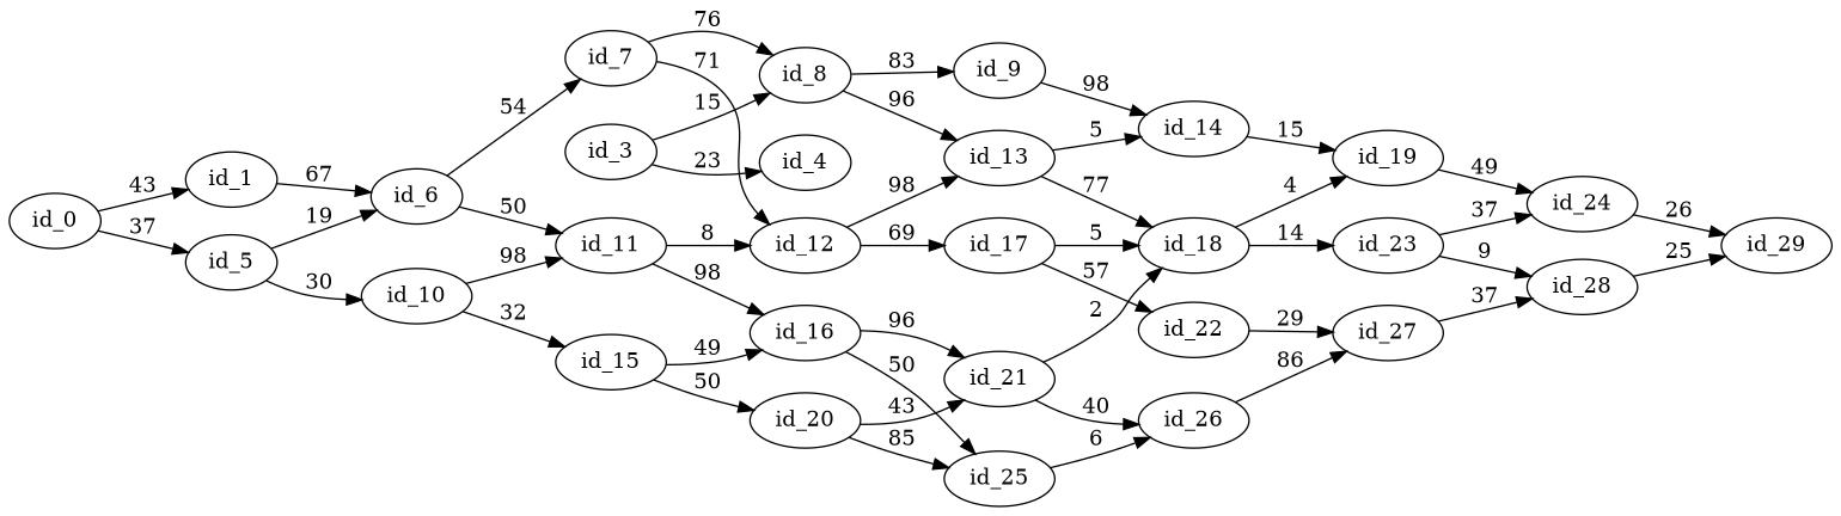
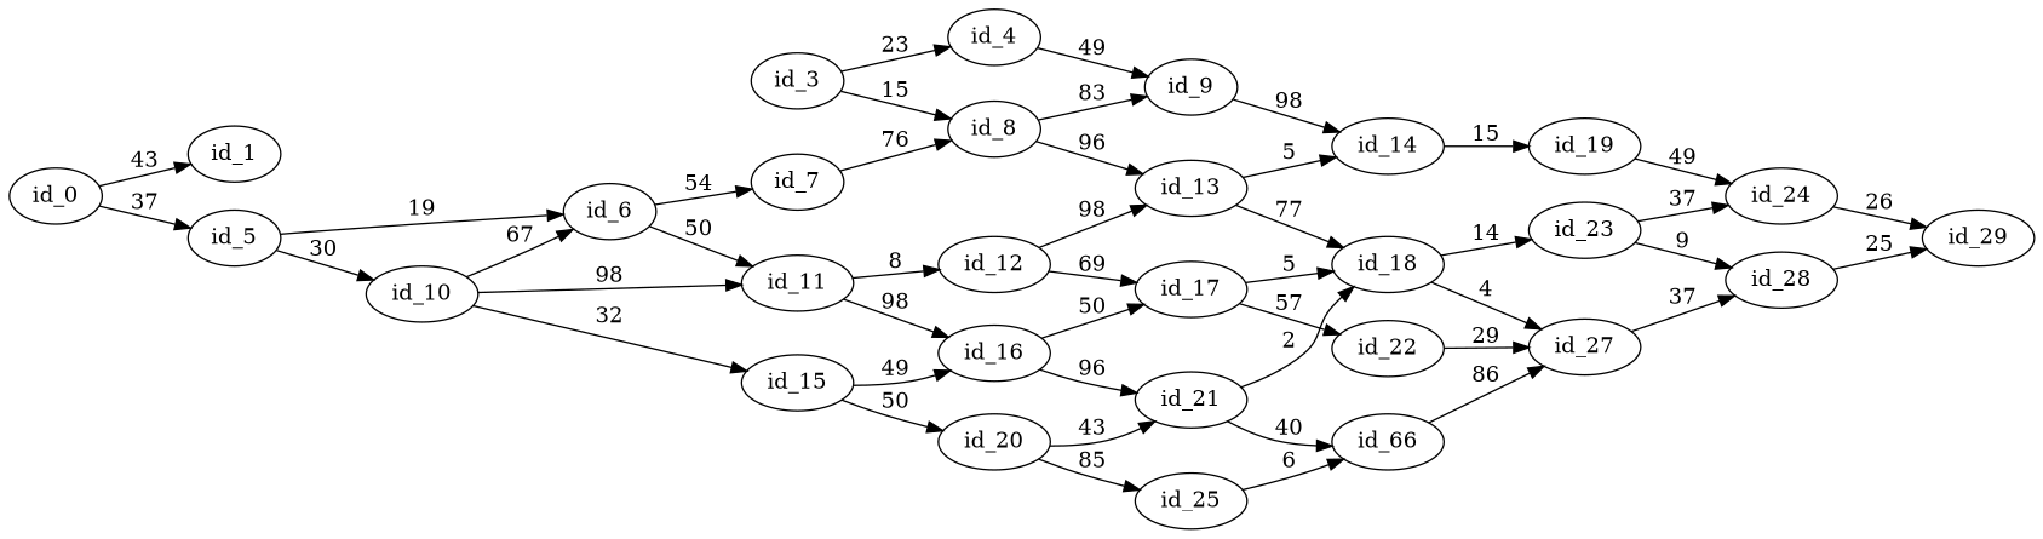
  digraph {
    rankdir=LR
    id_0
    id_1
    id_5
    id_6
    id_10
    id_7
    id_11
    id_3
    id_4
    id_8
    id_12
    id_9
    id_13
    id_14
    id_15
    id_16
    id_17
    id_18
    id_19
    id_20
    id_21
    id_22
    id_23
    id_24
    id_25
-   id_26
+   id_26 [label=id_66]
    id_27
    id_28
    id_29
    id_0 -> id_1 [label=43]
    id_0 -> id_5 [label=37]
-   id_1 -> id_6 [label=67]
+   id_10 -> id_6 [label=67]
    id_5 -> id_6 [label=19]
    id_5 -> id_10 [label=30]
    id_6 -> id_7 [label=54]
    id_6 -> id_11 [label=50]
    id_10 -> id_11 [label=98]
    id_10 -> id_15 [label=32]
    id_7 -> id_8 [label=76]
-   id_7 -> id_12 [label=71]
    id_11 -> id_12 [label=8]
    id_11 -> id_16 [label=98]
    id_3 -> id_4 [label=23]
    id_3 -> id_8 [label=15]
+   id_4 -> id_9 [label=49]
    id_8 -> id_9 [label=83]
    id_8 -> id_13 [label=96]
    id_12 -> id_13 [label=98]
    id_12 -> id_17 [label=69]
    id_9 -> id_14 [label=98]
    id_13 -> id_14 [label=5]
    id_13 -> id_18 [label=77]
    id_14 -> id_19 [label=15]
    id_15 -> id_16 [label=49]
    id_15 -> id_20 [label=50]
-   id_16 -> id_25 [label=50]
+   id_16 -> id_17 [label=50]
    id_16 -> id_21 [label=96]
    id_17 -> id_18 [label=5]
    id_17 -> id_22 [label=57]
-   id_18 -> id_19 [label=4]
+   id_18 -> id_27 [label=4]
    id_18 -> id_23 [label=14]
    id_19 -> id_24 [label=49]
    id_20 -> id_21 [label=43]
    id_20 -> id_25 [label=85]
    id_21 -> id_18 [label=2]
    id_21 -> id_26 [label=40]
    id_22 -> id_27 [label=29]
    id_23 -> id_24 [label=37]
    id_23 -> id_28 [label=9]
    id_24 -> id_29 [label=26]
    id_25 -> id_26 [label=6]
    id_26 -> id_27 [label=86]
    id_27 -> id_28 [label=37]
    id_28 -> id_29 [label=25]
  }
